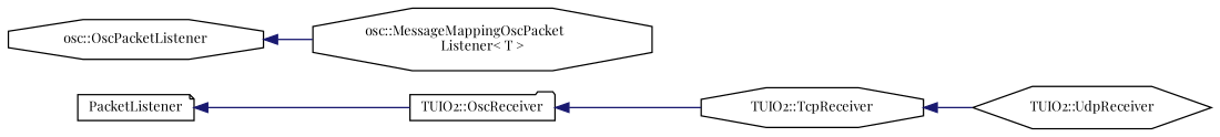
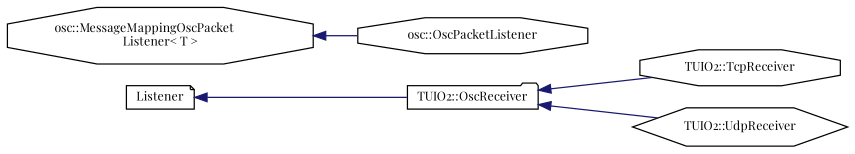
  digraph {
    fontname="Playfair Display"
    rankdir=LR
    node [color=black fillcolor=white fontname="Playfair Display" fontsize=10 shape=octagon style=filled]
    edge [color=midnightblue dir=back fontname="Playfair Display" fontsize=10 labelfontname=Helvetica labelfontsize=10 style=solid]
-   n1 [height=0.2 label=PacketListener shape=note width=0.4]
+   n1 [height=0.2 label=Listener shape=note width=0.4]
    n2 [height=0.2 label="TUIO2::OscReceiver" shape=folder width=0.4]
    n3 [height=0.2 label="TUIO2::TcpReceiver" width=0.4]
    n4 [height=0.2 label="TUIO2::UdpReceiver" shape=hexagon width=0.4]
    n5 [height=0.2 label="osc::OscPacketListener" width=0.4]
    n6 [height=0.2 label="osc::MessageMappingOscPacket\lListener\< T \>" width=0.4]
    n1 -> n2
    n2 -> n3
-   n3 -> n4
-   n5 -> n6
+   n2 -> n4
+   n6 -> n5
  }
